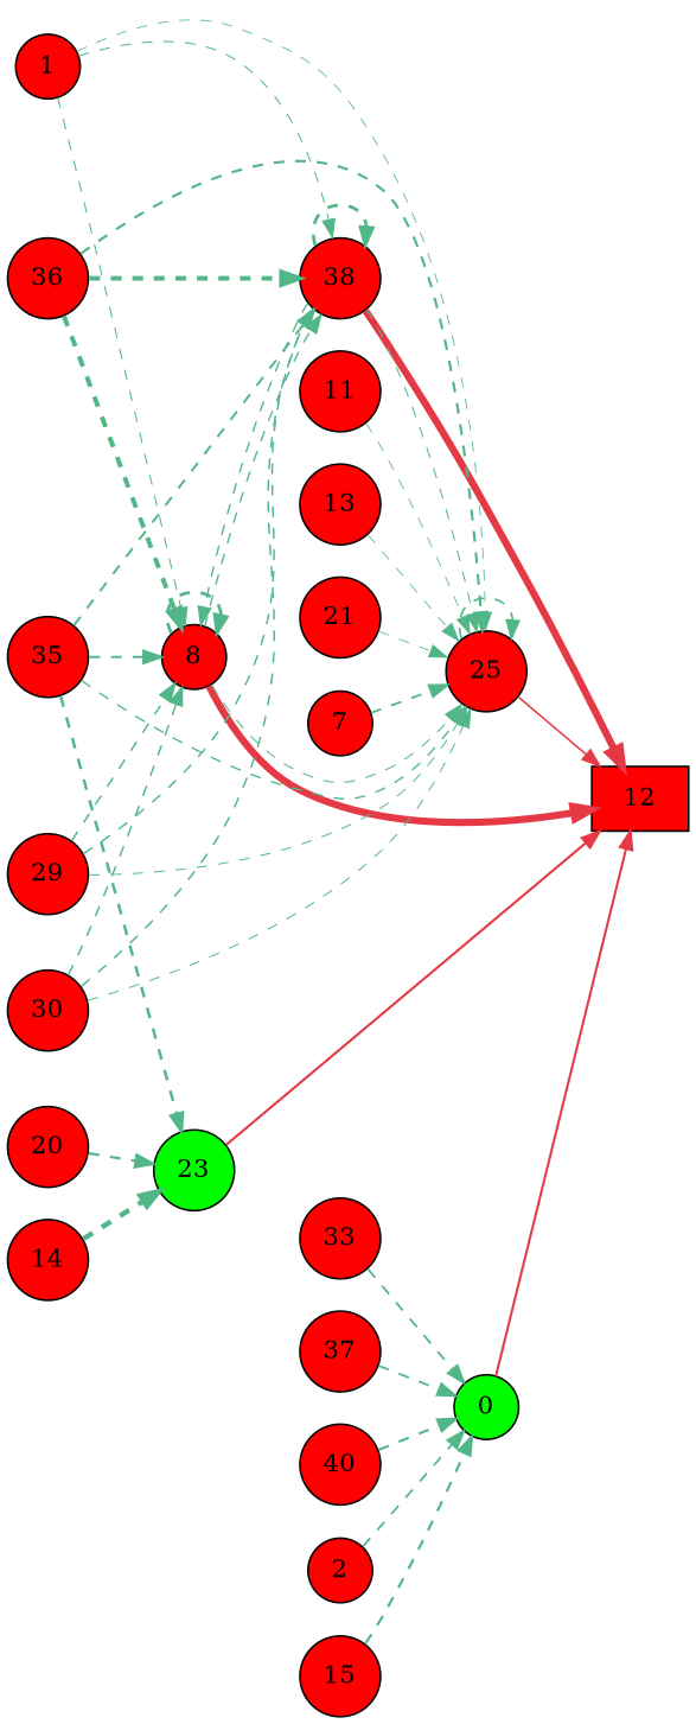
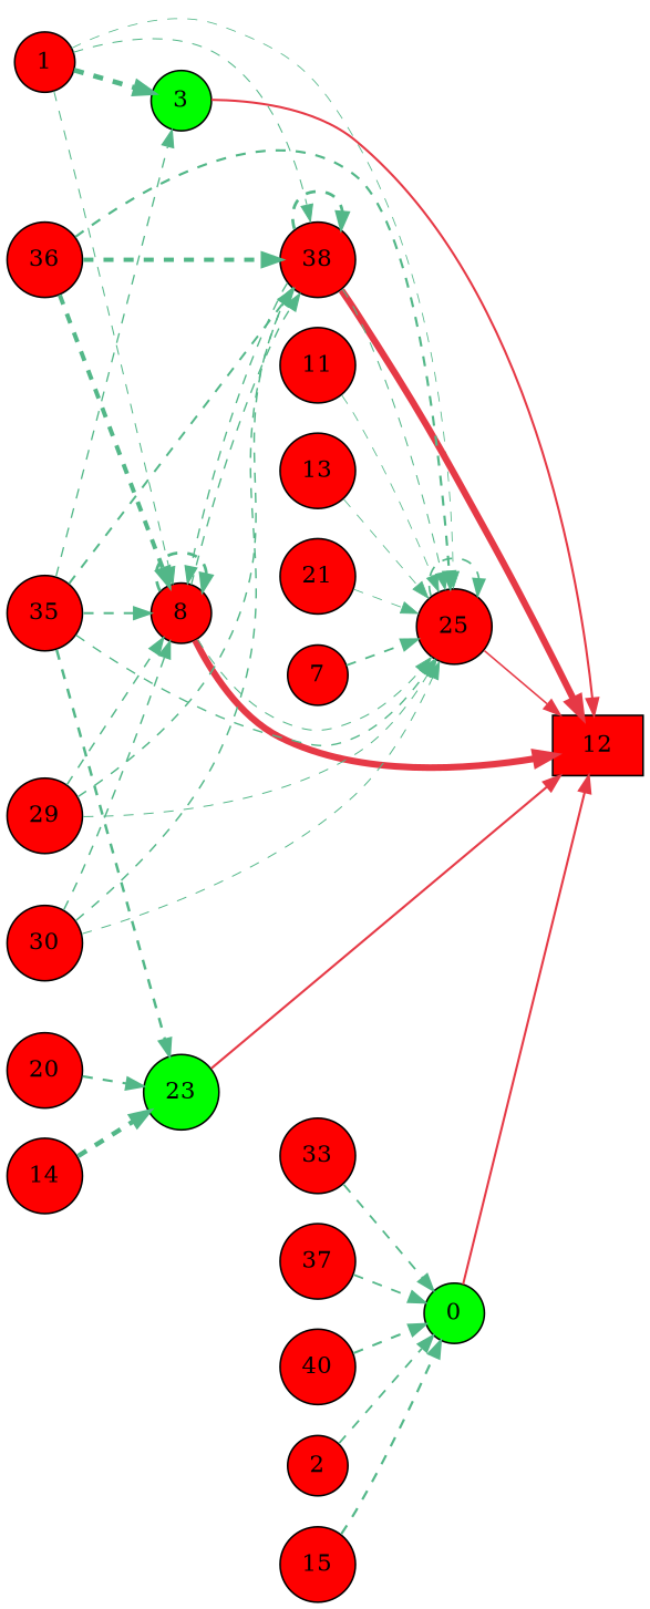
  digraph {
    rankdir=LR
    node [fillcolor="#fe0000" shape=circle style=filled]
    edge [color="#52b788" penwidth=0.67 style=dashed]
    n1 [fillcolor="#00fe00" label=0]
    n2 [label=12 shape=box]
    n3 [label=1]
+   n4 [fillcolor="#00fe00" label=3]
    n5 [label=8]
    n6 [label=25]
    n7 [label=38]
    n8 [label=2]
    n9 [label=7]
    n10 [label=11]
    n11 [label=13]
    n12 [label=14]
    n13 [fillcolor="#00fe00" label=23]
    n14 [label=15]
    n15 [label=20]
    n16 [label=21]
    n17 [label=29]
    n18 [label=30]
    n19 [label=33]
    n20 [label=35]
    n21 [label=36]
    n22 [label=37]
    n23 [label=40]
    n1 -> n2 [color="#e63946" penwidth=1.34 style=""]
+   n3 -> n4 [penwidth=3.00]
    n3 -> n5
    n3 -> n6 [penwidth=0.53]
    n3 -> n7
+   n4 -> n2 [color="#e63946" penwidth=1.34 style=""]
    n5 -> n2 [color="#e63946" penwidth=4.00 style=""]
    n5 -> n5 [penwidth=1.77]
    n5 -> n6
    n5 -> n7 [penwidth=0.88]
    n6 -> n2 [color="#e63946" penwidth=1.00 style=""]
    n6 -> n6 [penwidth=1.08]
    n7 -> n2 [color="#e63946" penwidth=4.00 style=""]
    n7 -> n5 [penwidth=0.88]
    n7 -> n6
    n7 -> n7 [penwidth=1.77]
    n8 -> n1 [penwidth=1.15]
    n9 -> n6 [penwidth=1.15]
    n10 -> n6 [penwidth=0.53]
    n11 -> n6 [penwidth=0.54]
    n12 -> n13 [penwidth=2.83]
    n13 -> n2 [color="#e63946" penwidth=1.36 style=""]
    n14 -> n1 [penwidth=1.41]
    n15 -> n13 [penwidth=1.40]
    n16 -> n6 [penwidth=0.53]
    n17 -> n5 [penwidth=0.95]
    n17 -> n6 [penwidth=0.64]
    n17 -> n7 [penwidth=0.95]
    n18 -> n5 [penwidth=0.95]
    n18 -> n6 [penwidth=0.64]
    n18 -> n7 [penwidth=0.95]
    n19 -> n1 [penwidth=1.15]
+   n20 -> n4 [penwidth=0.86]
    n20 -> n5 [penwidth=1.27]
    n20 -> n6 [penwidth=0.88]
    n20 -> n7 [penwidth=1.27]
    n20 -> n13 [penwidth=1.60]
    n21 -> n5 [penwidth=2.59]
    n21 -> n6 [penwidth=1.40]
    n21 -> n7 [penwidth=2.59]
    n22 -> n1 [penwidth=1.15]
    n23 -> n1 [penwidth=1.34]
  }
